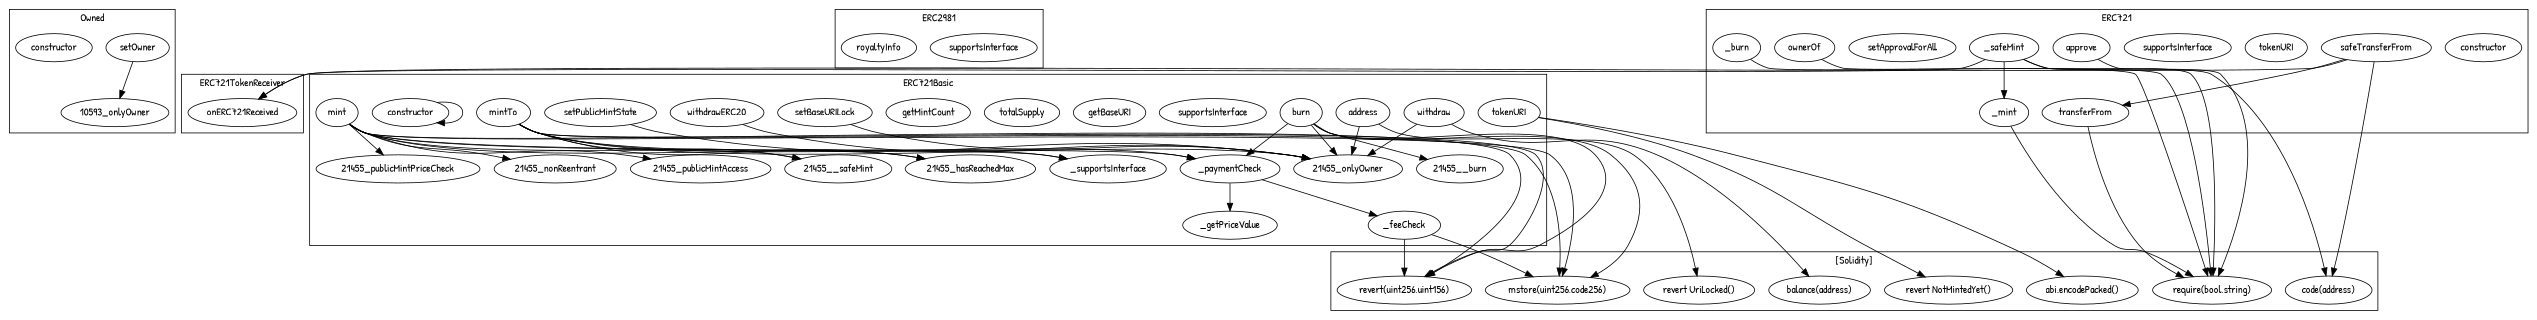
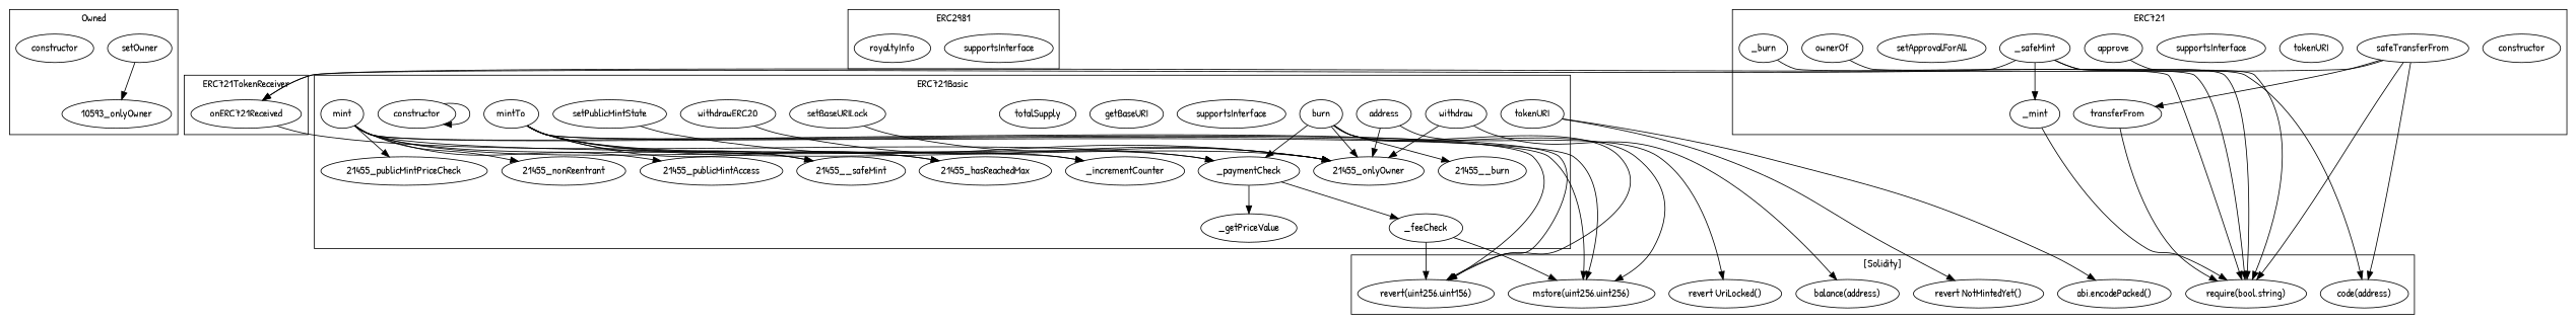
  strict digraph {
    fontname="Patrick Hand"
    node [fontname="Patrick Hand"]
    edge [fontname="Patrick Hand"]
    n1 [label=setOwner]
    "10593_onlyOwner"
    n3 [label=constructor]
    n4 [label=supportsInterface]
    n5 [label=royaltyInfo]
    n6 [label=onERC721Received]
    n7 [label=address]
    "21455_onlyOwner"
    n9 [label=mintTo]
    n10 [label=_paymentCheck]
-   n11 [label=_supportsInterface]
+   n11 [label=_incrementCounter]
    "21455__safeMint"
    "21455_hasReachedMax"
    n14 [label=burn]
    "21455__burn"
    n16 [label=_feeCheck]
    n17 [label=_getPriceValue]
    n18 [label=tokenURI]
    n19 [label=supportsInterface]
    n20 [label=getBaseURI]
    n21 [label=totalSupply]
-   n22 [label=getMintCount]
    n23 [label=setBaseURILock]
    n24 [label=mint]
    "21455_publicMintAccess"
    "21455_publicMintPriceCheck"
    "21455_nonReentrant"
    n28 [label=withdrawERC20]
    n29 [label=withdraw]
    n30 [label=constructor]
    n31 [label=setPublicMintState]
    n32 [label=constructor]
    n33 [label=_burn]
    n34 [label=transferFrom]
    n35 [label=tokenURI]
    n36 [label=_mint]
    n37 [label=supportsInterface]
    n38 [label=ownerOf]
    n39 [label=approve]
    n40 [label=setApprovalForAll]
    n41 [label=_safeMint]
    n42 [label=safeTransferFrom]
    "revert UriLocked()"
    n44 [label="revert(uint256,uint156)"]
-   "mstore(uint256,uint256)" [label="mstore(uint256,code256)"]
+   "mstore(uint256,uint256)"
    "revert NotMintedYet()"
    "abi.encodePacked()"
    "balance(address)"
    "require(bool,string)"
    "code(address)"
    subgraph cluster_1 {
      label=Owned
      n1
      "10593_onlyOwner"
      n3
    }
    subgraph cluster_2 {
      label=ERC2981
      n4
      n5
    }
    subgraph cluster_3 {
      label=ERC721TokenReceiver
      n6
    }
    subgraph cluster_4 {
      label=ERC721Basic
      n7
      "21455_onlyOwner"
      n9
      n10
      n11
      "21455__safeMint"
      "21455_hasReachedMax"
      n14
      "21455__burn"
      n16
      n17
      n18
      n19
      n20
      n21
-     n22
      n23
      n24
      "21455_publicMintAccess"
      "21455_publicMintPriceCheck"
      "21455_nonReentrant"
      n28
      n29
      n30
      n31
    }
    subgraph cluster_5 {
      label=ERC721
      n32
      n33
      n34
      n35
      n36
      n37
      n38
      n39
      n40
      n41
      n42
    }
    subgraph cluster_6 {
      label="[Solidity]"
      "revert UriLocked()"
      n44
      "mstore(uint256,uint256)"
      "revert NotMintedYet()"
      "abi.encodePacked()"
      "balance(address)"
      "require(bool,string)"
      "code(address)"
    }
    n1 -> "10593_onlyOwner"
    n7 -> "21455_onlyOwner"
    n7 -> "revert UriLocked()"
    n9 -> "21455_onlyOwner"
    n9 -> n10
    n9 -> n11
    n9 -> "21455__safeMint"
    n9 -> "21455_hasReachedMax"
    n9 -> n44
    n9 -> "mstore(uint256,uint256)"
    n10 -> n16
    n10 -> n17
    n14 -> "21455_onlyOwner"
    n14 -> n10
    n14 -> "21455__burn"
    n14 -> n44
    n14 -> "mstore(uint256,uint256)"
    n16 -> n44
    n16 -> "mstore(uint256,uint256)"
    n18 -> "revert NotMintedYet()"
    n18 -> "abi.encodePacked()"
    n23 -> "21455_onlyOwner"
-   n24 -> n10
+   n6 -> n10
    n24 -> n11
    n24 -> "21455__safeMint"
    n24 -> "21455_hasReachedMax"
    n24 -> "21455_publicMintAccess"
    n24 -> "21455_publicMintPriceCheck"
    n24 -> "21455_nonReentrant"
    n24 -> n44
    n24 -> "mstore(uint256,uint256)"
    n28 -> "21455_onlyOwner"
    n29 -> "21455_onlyOwner"
    n29 -> "balance(address)"
    n30 -> n30
    n31 -> "21455_onlyOwner"
    n33 -> "require(bool,string)"
    n34 -> "require(bool,string)"
    n36 -> "require(bool,string)"
    n38 -> "require(bool,string)"
    n39 -> "require(bool,string)"
    n41 -> n6
    n41 -> n36
    n41 -> "require(bool,string)"
    n41 -> "code(address)"
    n42 -> n6
    n42 -> n34
+   n42 -> "require(bool,string)"
    n42 -> "code(address)"
  }
